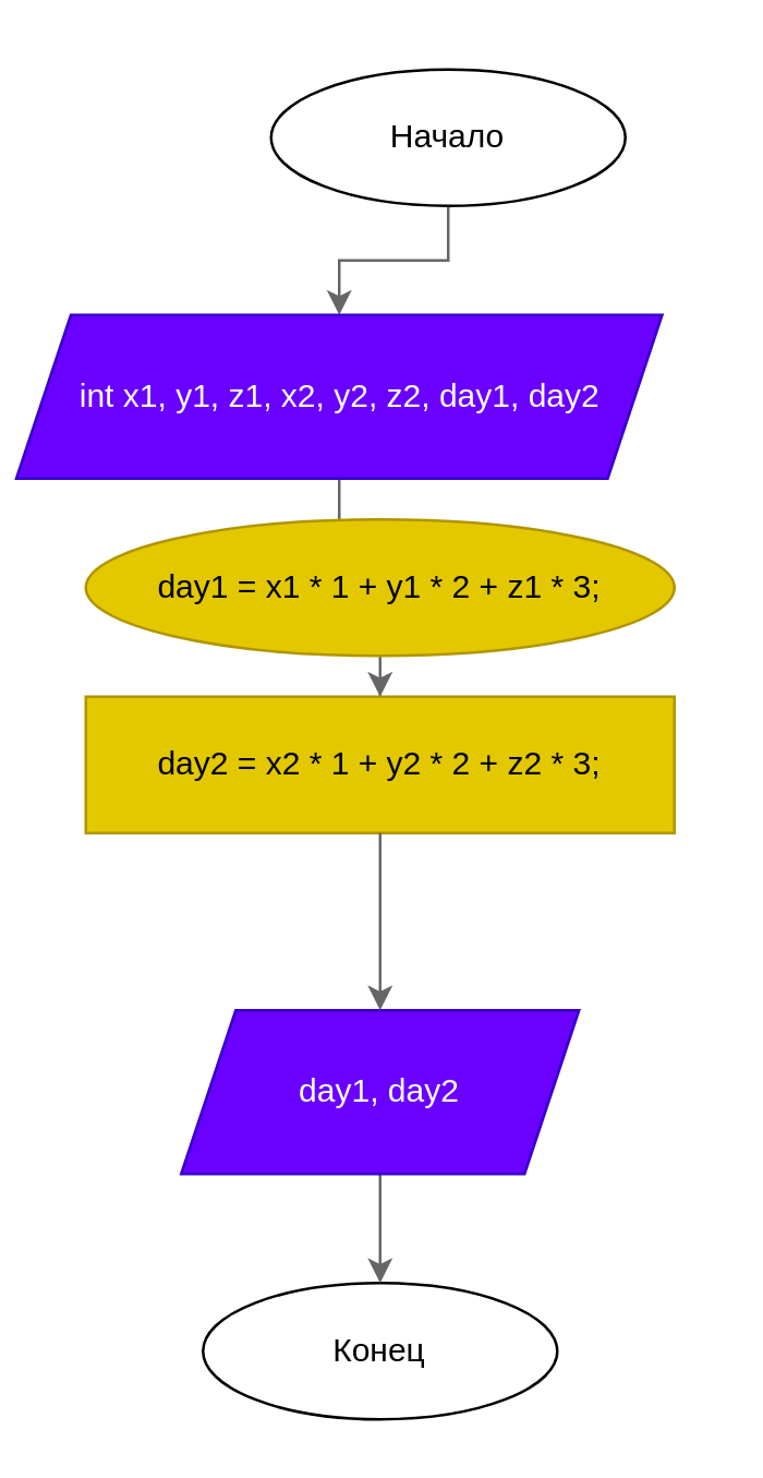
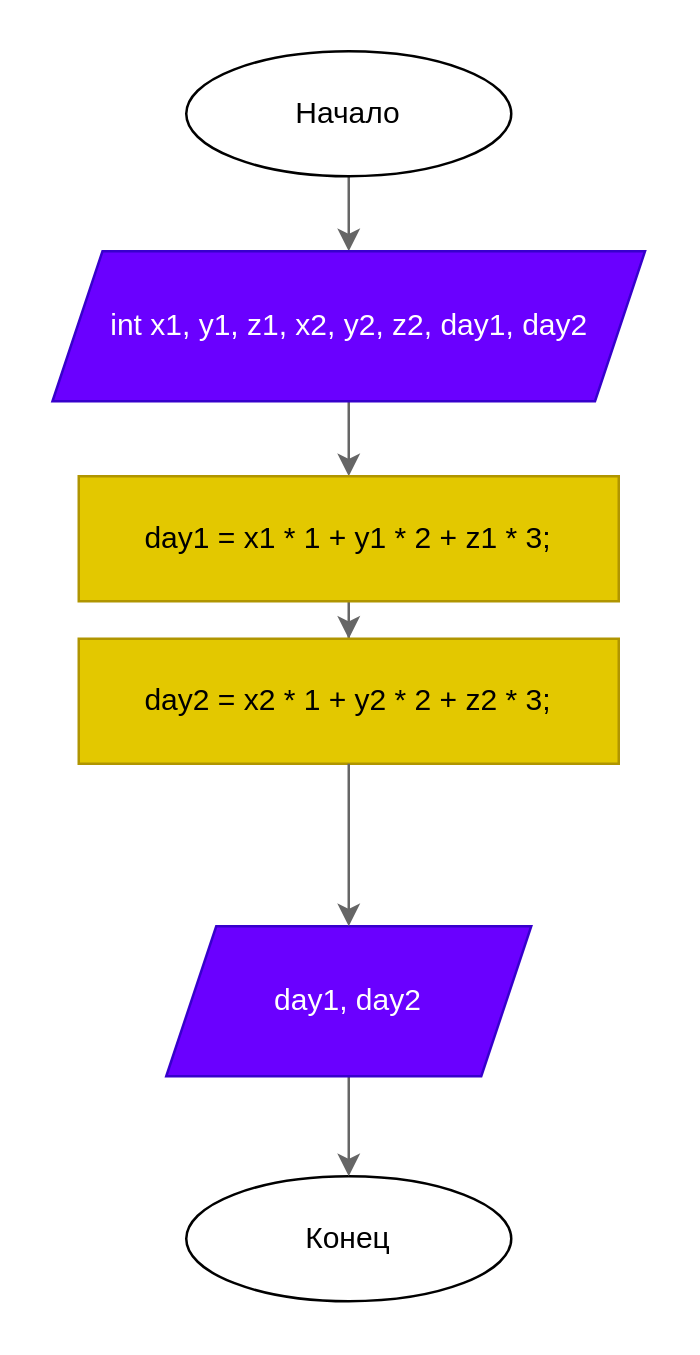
  <mxCell id="0" />
  <mxCell id="1" parent="0" />
  <mxCell id="2" style="edgeStyle=orthogonalEdgeStyle;rounded=0;orthogonalLoop=1;jettySize=auto;html=1;fillColor=#f5f5f5;strokeColor=#666666;gradientColor=#b3b3b3;" parent="1" source="3" target="5" edge="1"><mxGeometry relative="1" as="geometry" /></mxCell>
- <mxCell id="3" value="Начало" style="ellipse;whiteSpace=wrap;html=1;" parent="1" vertex="1"><mxGeometry x="99" y="25" width="130" height="50" as="geometry" /></mxCell>
+ <mxCell id="3" value="Начало" style="ellipse;whiteSpace=wrap;html=1;" parent="1" vertex="1"><mxGeometry x="74" y="20" width="130" height="50" as="geometry" /></mxCell>
  <mxCell id="4" style="edgeStyle=orthogonalEdgeStyle;rounded=0;orthogonalLoop=1;jettySize=auto;html=1;fillColor=#f5f5f5;strokeColor=#666666;gradientColor=#b3b3b3;" parent="1" source="5" target="7" edge="1"><mxGeometry relative="1" as="geometry" /></mxCell>
- <mxCell id="5" value="int x1, y1, z1, x2, y2, z2, day1, day2" style="shape=parallelogram;perimeter=parallelogramPerimeter;whiteSpace=wrap;html=1;fixedSize=1;fillColor=#6a00ff;strokeColor=#3700CC;fontColor=#ffffff;" parent="1" vertex="1"><mxGeometry x="5.5" y="115" width="237" height="60" as="geometry" /></mxCell>
+ <mxCell id="5" value="int x1, y1, z1, x2, y2, z2, day1, day2" style="shape=parallelogram;perimeter=parallelogramPerimeter;whiteSpace=wrap;html=1;fixedSize=1;fillColor=#6a00ff;strokeColor=#3700CC;fontColor=#ffffff;" parent="1" vertex="1"><mxGeometry x="20.5" y="100" width="237" height="60" as="geometry" /></mxCell>
  <mxCell id="6" style="edgeStyle=orthogonalEdgeStyle;rounded=0;orthogonalLoop=1;jettySize=auto;html=1;fillColor=#f5f5f5;strokeColor=#666666;gradientColor=#b3b3b3;" parent="1" source="7" target="9" edge="1"><mxGeometry relative="1" as="geometry" /></mxCell>
- <mxCell id="7" value="day1 = x1 * 1 + y1 * 2 + z1 * 3;" style="ellipse;whiteSpace=wrap;html=1;fillColor=#e3c800;fontColor=#000000;strokeColor=#B09500;" parent="1" vertex="1"><mxGeometry x="31" y="190" width="216" height="50" as="geometry" /></mxCell>
+ <mxCell id="7" value="day1 = x1 * 1 + y1 * 2 + z1 * 3;" style="rounded=0;whiteSpace=wrap;html=1;fillColor=#e3c800;fontColor=#000000;strokeColor=#B09500;" parent="1" vertex="1"><mxGeometry x="31" y="190" width="216" height="50" as="geometry" /></mxCell>
  <mxCell id="8" value="Конец" style="ellipse;whiteSpace=wrap;html=1;" parent="1" vertex="1"><mxGeometry x="74" y="470" width="130" height="50" as="geometry" /></mxCell>
  <mxCell id="9" value="day2 = x2 * 1 + y2 * 2 + z2 * 3;" style="rounded=0;whiteSpace=wrap;html=1;fillColor=#e3c800;fontColor=#000000;strokeColor=#B09500;" parent="1" vertex="1"><mxGeometry x="31" y="255" width="216" height="50" as="geometry" /></mxCell>
  <mxCell id="10" style="edgeStyle=orthogonalEdgeStyle;rounded=0;orthogonalLoop=1;jettySize=auto;html=1;fillColor=#f5f5f5;strokeColor=#666666;gradientColor=#b3b3b3;" parent="1" source="11" target="8" edge="1"><mxGeometry relative="1" as="geometry" /></mxCell>
  <mxCell id="11" value="day1, day2" style="shape=parallelogram;perimeter=parallelogramPerimeter;whiteSpace=wrap;html=1;fixedSize=1;fillColor=#6a00ff;fontColor=#ffffff;strokeColor=#3700CC;" parent="1" vertex="1"><mxGeometry x="66" y="370" width="146" height="60" as="geometry" /></mxCell>
  <mxCell id="12" style="edgeStyle=orthogonalEdgeStyle;rounded=0;orthogonalLoop=1;jettySize=auto;html=1;fillColor=#f5f5f5;strokeColor=#666666;gradientColor=#b3b3b3;entryX=0.5;entryY=0;entryDx=0;entryDy=0;" edge="1" parent="1" source="9" target="11"><mxGeometry relative="1" as="geometry"><mxPoint x="135" y="340" as="sourcePoint" /><mxPoint x="135" y="380" as="targetPoint" /></mxGeometry></mxCell>
